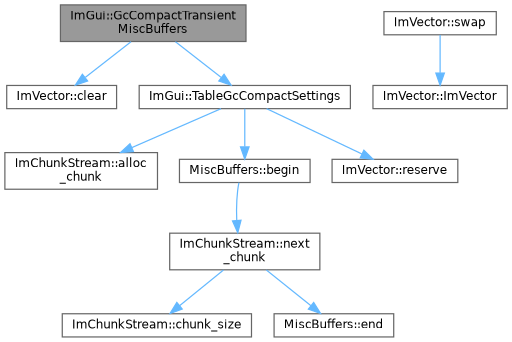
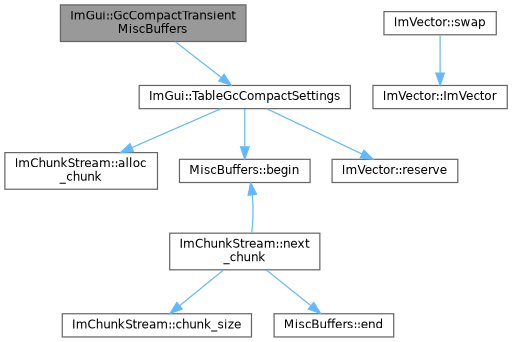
  digraph {
    rankdir=TB
    node [color=grey40 fillcolor=white fontname=Helvetica fontsize=10 shape=box style=filled]
    edge [color=steelblue1 fontname=Helvetica fontsize=10 labelfontname=Helvetica labelfontsize=10 style=solid]
    n1 [color=gray40 fillcolor=grey60 fontcolor=black height=0.2 label="ImGui::GcCompactTransient\lMiscBuffers" width=0.4]
-   n2 [height=0.2 label="ImVector::clear" width=0.4]
    n3 [height=0.2 label="ImGui::TableGcCompactSettings" width=0.4]
    n4 [height=0.2 label="ImChunkStream::alloc\l_chunk" width=0.4]
    n5 [height=0.2 label="MiscBuffers::begin" width=0.4]
    n6 [height=0.2 label="ImVector::reserve" width=0.4]
    n7 [height=0.2 label="ImChunkStream::next\l_chunk" width=0.4]
    n8 [height=0.2 label="ImChunkStream::chunk_size" width=0.4]
    n9 [height=0.2 label="MiscBuffers::end" width=0.4]
    n10 [height=0.2 label="ImVector::swap" width=0.4]
    n11 [height=0.2 label="ImVector::ImVector" width=0.4]
-   n1 -> n2
    n1 -> n3
    n3 -> n4
    n3 -> n5
    n3 -> n6
-   n5 -> n7
+   n7 -> n5
    n7 -> n8
    n7 -> n9
    n10 -> n11
  }
